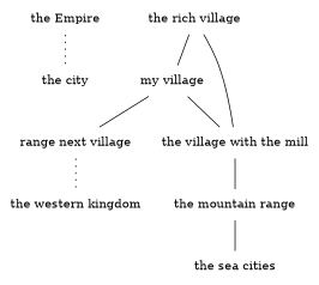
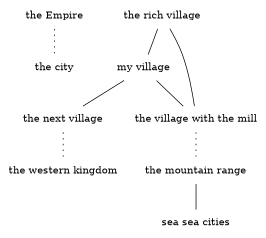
  graph {
    node [shape=plaintext]
    n1 [label="the Empire"]
    n2 [label="the city"]
    n3 [label="the rich village"]
    n4 [label="my village"]
-   n5 [label="range next village"]
+   n5 [label="the next village"]
    n6 [label="the village with the mill"]
    n7 [label="the western kingdom"]
    n8 [label="the mountain range"]
-   n9 [label="the sea cities"]
+   n9 [label="sea sea cities"]
    n1 -- n2 [style=dotted]
    n3 -- n4
    n4 -- n5
    n4 -- n6
    n5 -- n7 [style=dotted]
    n6 -- n3
-   n6 -- n8 [style=solid]
+   n6 -- n8 [style=dotted]
    n8 -- n9 [style=solid]
  }
